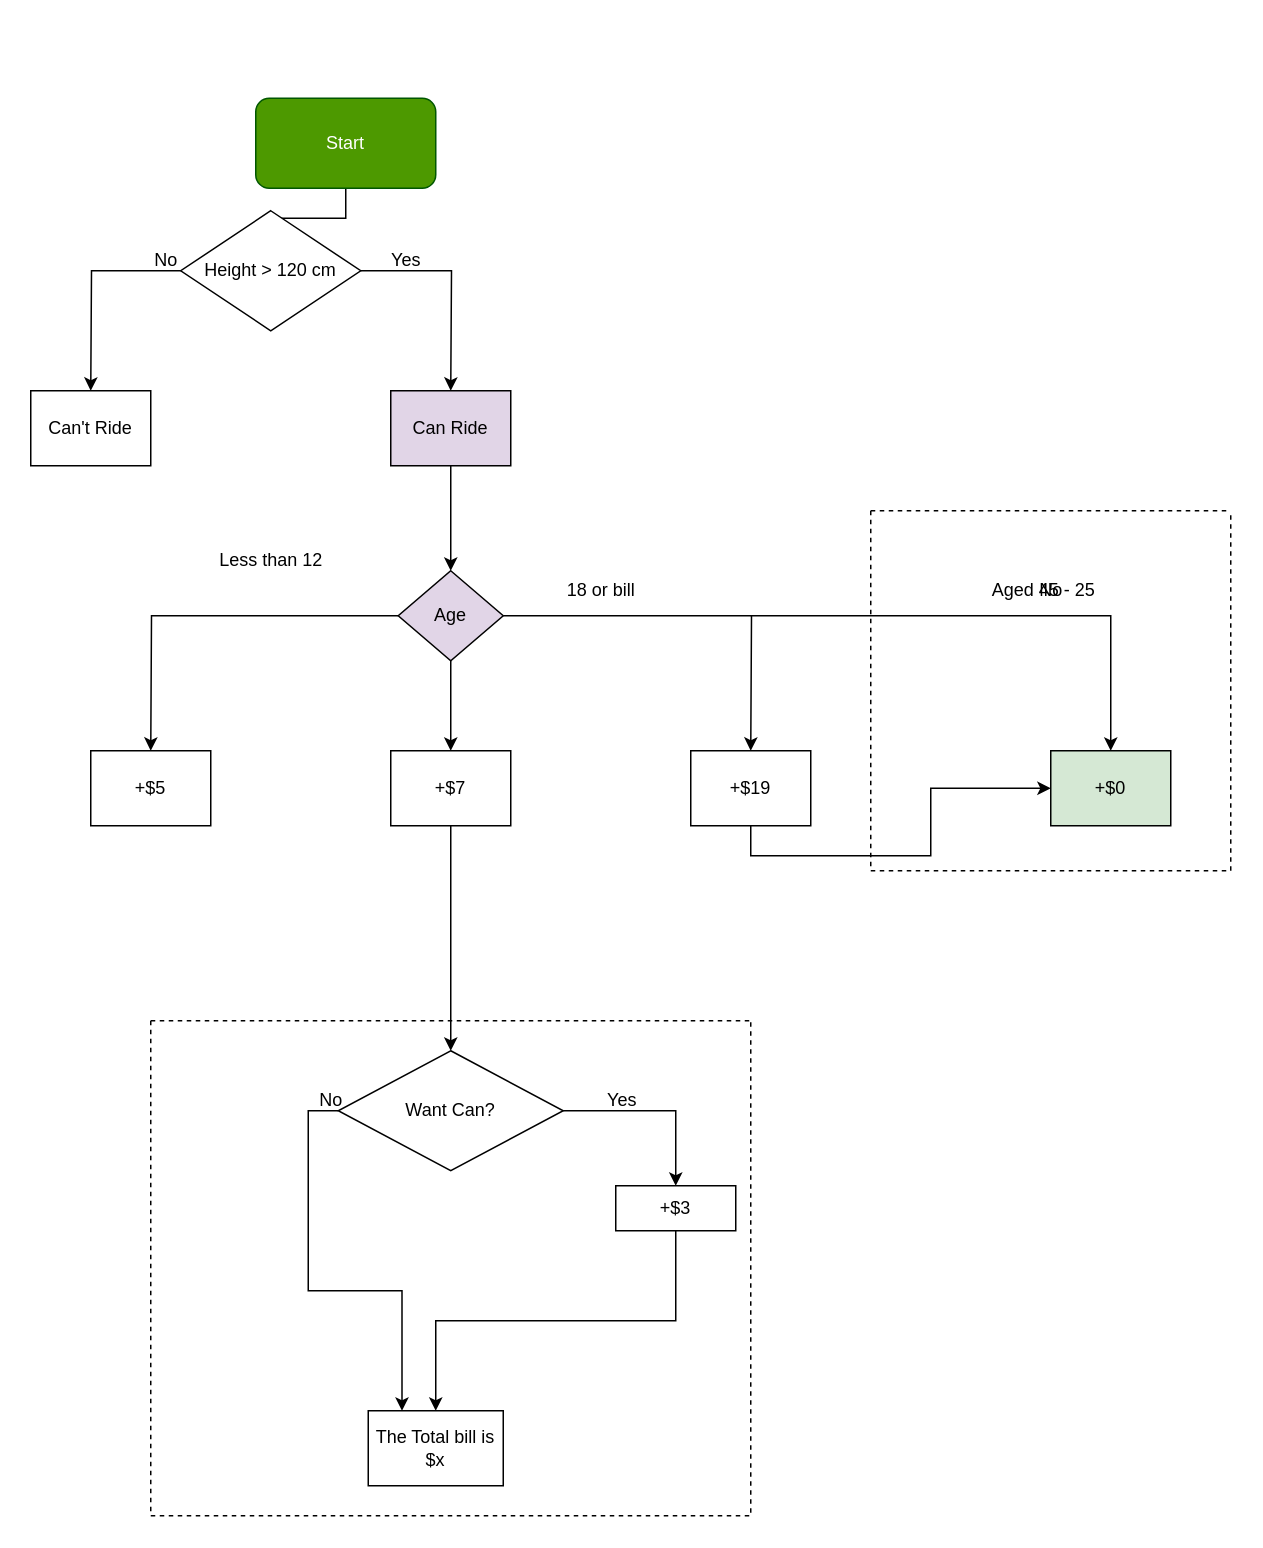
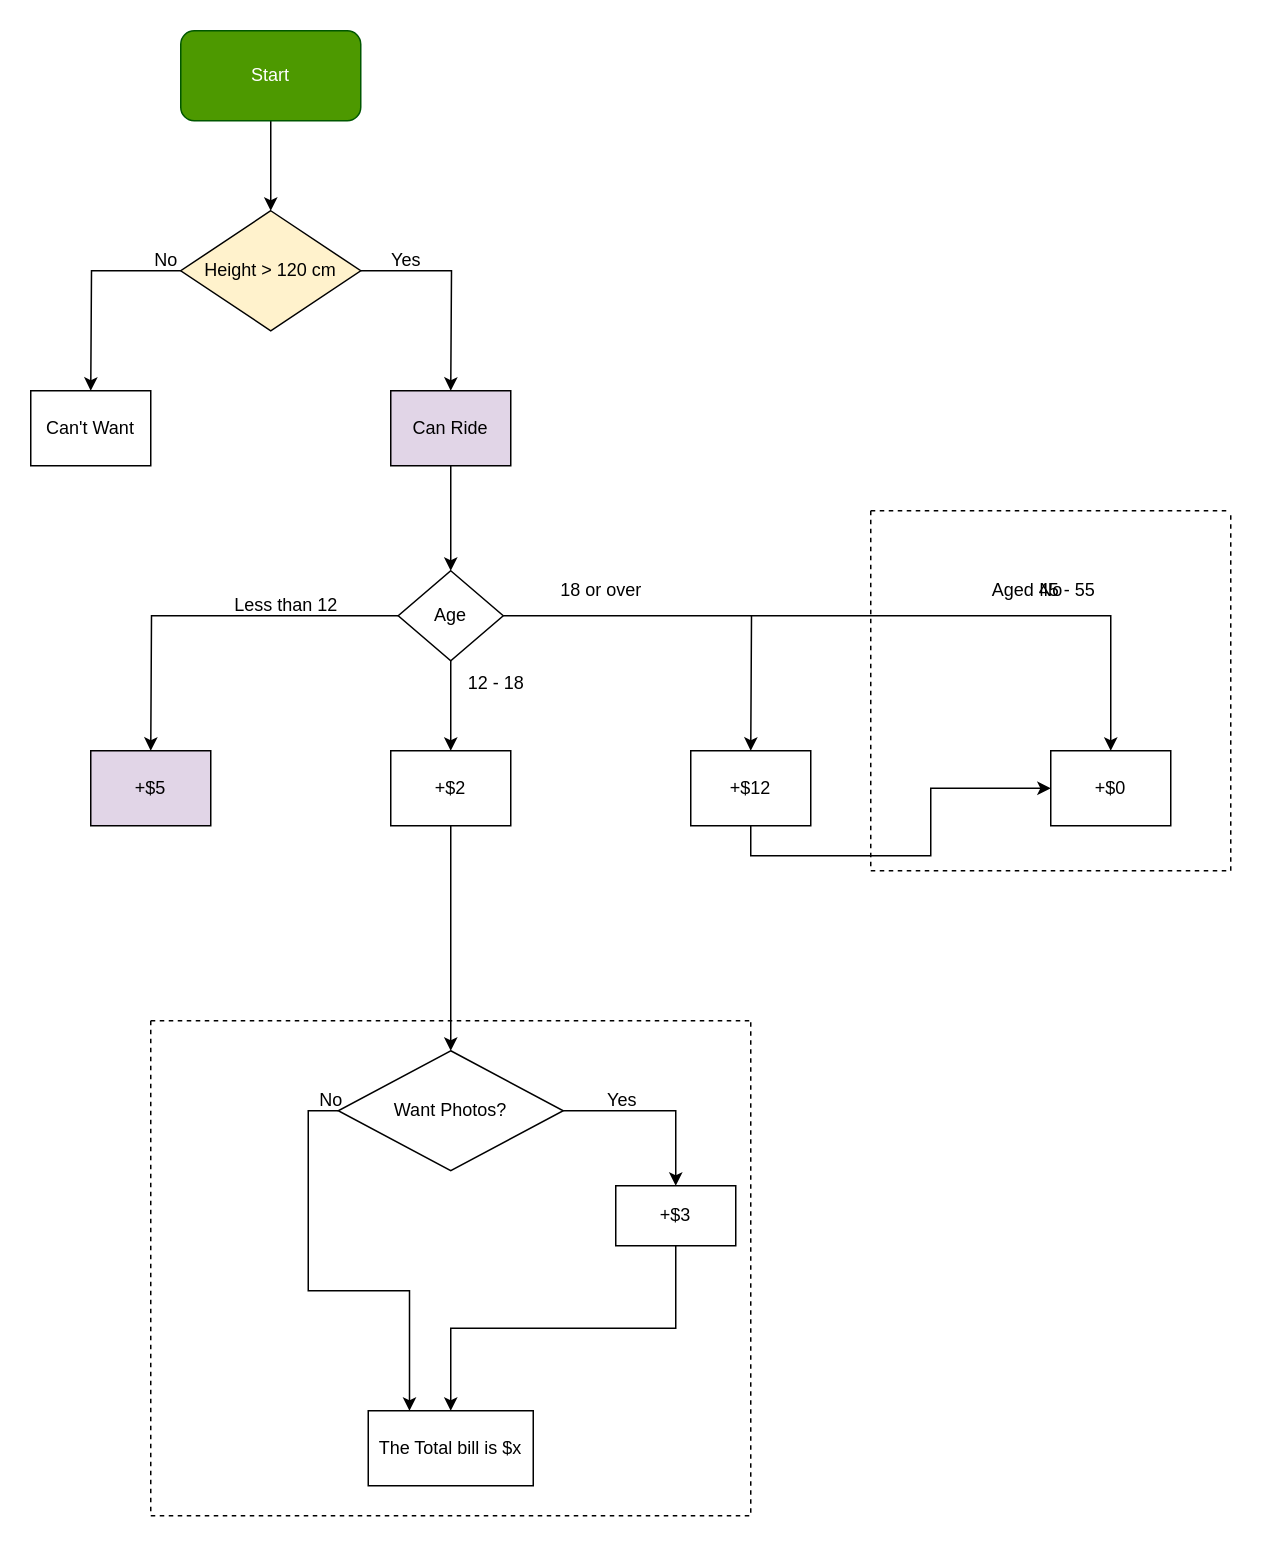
  <mxCell id="0" />
  <mxCell id="1" parent="0" />
  <mxCell id="2" style="edgeStyle=orthogonalEdgeStyle;rounded=0;orthogonalLoop=1;jettySize=auto;html=1;" parent="1" source="3" edge="1"><mxGeometry relative="1" as="geometry"><mxPoint x="180" y="140" as="targetPoint" /></mxGeometry></mxCell>
- <mxCell id="3" value="Start" style="rounded=1;whiteSpace=wrap;html=1;fillColor=#4D9900;fontColor=#ffffff;strokeColor=#005700;" parent="1" vertex="1"><mxGeometry x="170" y="65" width="120" height="60" as="geometry" /></mxCell>
+ <mxCell id="3" value="Start" style="rounded=1;whiteSpace=wrap;html=1;fillColor=#4D9900;fontColor=#ffffff;strokeColor=#005700;" parent="1" vertex="1"><mxGeometry x="120" y="20" width="120" height="60" as="geometry" /></mxCell>
  <mxCell id="4" style="edgeStyle=orthogonalEdgeStyle;rounded=0;orthogonalLoop=1;jettySize=auto;html=1;" parent="1" source="6" edge="1"><mxGeometry relative="1" as="geometry"><mxPoint x="60" y="260" as="targetPoint" /></mxGeometry></mxCell>
  <mxCell id="5" style="edgeStyle=orthogonalEdgeStyle;rounded=0;orthogonalLoop=1;jettySize=auto;html=1;exitX=1;exitY=0.5;exitDx=0;exitDy=0;" parent="1" source="6" edge="1"><mxGeometry relative="1" as="geometry"><mxPoint x="300" y="260" as="targetPoint" /></mxGeometry></mxCell>
- <mxCell id="6" value="Height &amp;gt; 120 cm" style="rhombus;whiteSpace=wrap;html=1;" parent="1" vertex="1"><mxGeometry x="120" y="140" width="120" height="80" as="geometry" /></mxCell>
- <mxCell id="7" value="Can't Ride" style="rounded=0;whiteSpace=wrap;html=1;" parent="1" vertex="1"><mxGeometry y="260" width="80" height="50" as="geometry" x="20" /></mxCell>
+ <mxCell id="6" value="Height &amp;gt; 120 cm" style="rhombus;whiteSpace=wrap;html=1;fillColor=#fff2cc;" parent="1" vertex="1"><mxGeometry x="120" y="140" width="120" height="80" as="geometry" /></mxCell>
+ <mxCell id="7" value="Can't Want" style="rounded=0;whiteSpace=wrap;html=1;" parent="1" vertex="1"><mxGeometry y="260" width="80" height="50" as="geometry" x="20" /></mxCell>
  <mxCell id="8" style="edgeStyle=orthogonalEdgeStyle;rounded=0;orthogonalLoop=1;jettySize=auto;html=1;exitX=0.5;exitY=1;exitDx=0;exitDy=0;" parent="1" source="9" edge="1"><mxGeometry relative="1" as="geometry"><mxPoint x="300" y="380" as="targetPoint" /></mxGeometry></mxCell>
  <mxCell id="9" value="Can&amp;nbsp;Ride" style="rounded=0;whiteSpace=wrap;html=1;fillColor=#e1d5e7;" parent="1" vertex="1"><mxGeometry x="260" y="260" width="80" height="50" as="geometry" /></mxCell>
  <mxCell id="10" style="edgeStyle=orthogonalEdgeStyle;rounded=0;orthogonalLoop=1;jettySize=auto;html=1;" parent="1" source="13" edge="1"><mxGeometry relative="1" as="geometry"><mxPoint x="300" y="500" as="targetPoint" /></mxGeometry></mxCell>
  <mxCell id="11" style="edgeStyle=orthogonalEdgeStyle;rounded=0;orthogonalLoop=1;jettySize=auto;html=1;exitX=0;exitY=0.5;exitDx=0;exitDy=0;" parent="1" source="13" edge="1"><mxGeometry relative="1" as="geometry"><mxPoint x="100" y="500" as="targetPoint" /></mxGeometry></mxCell>
  <mxCell id="12" style="edgeStyle=orthogonalEdgeStyle;rounded=0;orthogonalLoop=1;jettySize=auto;html=1;exitX=1;exitY=0.5;exitDx=0;exitDy=0;" parent="1" source="13" edge="1"><mxGeometry relative="1" as="geometry"><mxPoint x="500" y="500" as="targetPoint" /></mxGeometry></mxCell>
- <mxCell id="13" value="Age" style="rhombus;whiteSpace=wrap;html=1;fillColor=#e1d5e7;" parent="1" vertex="1"><mxGeometry x="265" y="380" width="70" height="60" as="geometry" /></mxCell>
+ <mxCell id="13" value="Age" style="rhombus;whiteSpace=wrap;html=1;" parent="1" vertex="1"><mxGeometry x="265" y="380" width="70" height="60" as="geometry" /></mxCell>
  <mxCell id="14" style="edgeStyle=orthogonalEdgeStyle;rounded=0;orthogonalLoop=1;jettySize=auto;html=1;" parent="1" source="15" edge="1"><mxGeometry relative="1" as="geometry"><mxPoint x="300" y="700" as="targetPoint" /></mxGeometry></mxCell>
- <mxCell id="15" value="+$7" style="rounded=0;whiteSpace=wrap;html=1;" parent="1" vertex="1"><mxGeometry x="260" y="500" width="80" height="50" as="geometry" /></mxCell>
- <mxCell id="16" value="+$5" style="rounded=0;whiteSpace=wrap;html=1;" parent="1" vertex="1"><mxGeometry x="60" y="500" width="80" height="50" as="geometry" /></mxCell>
+ <mxCell id="15" value="+$2" style="rounded=0;whiteSpace=wrap;html=1;" parent="1" vertex="1"><mxGeometry x="260" y="500" width="80" height="50" as="geometry" /></mxCell>
+ <mxCell id="16" value="+$5" style="rounded=0;whiteSpace=wrap;html=1;fillColor=#e1d5e7;" parent="1" vertex="1"><mxGeometry x="60" y="500" width="80" height="50" as="geometry" /></mxCell>
  <mxCell id="17" style="edgeStyle=orthogonalEdgeStyle;rounded=0;orthogonalLoop=1;jettySize=auto;html=1;exitX=0.5;exitY=1;exitDx=0;exitDy=0;" parent="1" source="18" target="34" edge="1"><mxGeometry relative="1" as="geometry" /></mxCell>
- <mxCell id="18" value="+$19" style="rounded=0;whiteSpace=wrap;html=1;" parent="1" vertex="1"><mxGeometry x="460" y="500" width="80" height="50" as="geometry" /></mxCell>
+ <mxCell id="18" value="+$12" style="rounded=0;whiteSpace=wrap;html=1;" parent="1" vertex="1"><mxGeometry x="460" y="500" width="80" height="50" as="geometry" /></mxCell>
  <mxCell id="19" style="edgeStyle=orthogonalEdgeStyle;rounded=0;orthogonalLoop=1;jettySize=auto;html=1;entryX=0.5;entryY=0;entryDx=0;entryDy=0;" parent="1" source="21" target="24" edge="1"><mxGeometry relative="1" as="geometry" /></mxCell>
  <mxCell id="20" style="edgeStyle=orthogonalEdgeStyle;rounded=0;orthogonalLoop=1;jettySize=auto;html=1;exitX=0;exitY=0.5;exitDx=0;exitDy=0;entryX=0.25;entryY=0;entryDx=0;entryDy=0;" parent="1" source="21" target="25" edge="1"><mxGeometry relative="1" as="geometry" /></mxCell>
- <mxCell id="21" value="Want Can?" style="rhombus;whiteSpace=wrap;html=1;fillColor=default;container=0;" parent="1" vertex="1"><mxGeometry x="225" y="700" width="150" height="80" as="geometry" /></mxCell>
+ <mxCell id="21" value="Want Photos?" style="rhombus;whiteSpace=wrap;html=1;fillColor=default;container=0;" parent="1" vertex="1"><mxGeometry x="225" y="700" width="150" height="80" as="geometry" /></mxCell>
  <mxCell id="22" value="" style="swimlane;startSize=0;swimlaneFillColor=none;glass=0;rounded=0;gradientColor=none;gradientDirection=radial;fillColor=default;fillStyle=auto;dashed=1;" parent="1" vertex="1"><mxGeometry x="100" y="680" width="400" height="330" as="geometry"><mxRectangle x="80" y="700" width="50" height="40" as="alternateBounds" /></mxGeometry></mxCell>
  <mxCell id="23" style="edgeStyle=orthogonalEdgeStyle;rounded=0;orthogonalLoop=1;jettySize=auto;html=1;exitX=0.5;exitY=1;exitDx=0;exitDy=0;entryX=0.5;entryY=0;entryDx=0;entryDy=0;" parent="22" source="24" target="25" edge="1"><mxGeometry relative="1" as="geometry" /></mxCell>
- <mxCell id="24" value="+$3" style="rounded=0;whiteSpace=wrap;html=1;" parent="22" vertex="1"><mxGeometry x="310" y="110" width="80" height="30" as="geometry" /></mxCell>
- <mxCell id="25" value="The Total bill is $x" style="rounded=0;whiteSpace=wrap;html=1;" parent="22" vertex="1"><mxGeometry x="145" y="260" width="90" height="50" as="geometry" /></mxCell>
+ <mxCell id="24" value="+$3" style="rounded=0;whiteSpace=wrap;html=1;" parent="22" vertex="1"><mxGeometry x="310" y="110" width="80" height="40" as="geometry" /></mxCell>
+ <mxCell id="25" value="The Total bill is $x" style="rounded=0;whiteSpace=wrap;html=1;" parent="22" vertex="1"><mxGeometry x="145" y="260" width="110" height="50" as="geometry" /></mxCell>
  <mxCell id="26" value="No" style="text;html=1;align=center;verticalAlign=middle;resizable=0;points=[];autosize=1;strokeColor=none;fillColor=none;" parent="22" vertex="1"><mxGeometry x="100" y="38" width="40" height="30" as="geometry" /></mxCell>
  <mxCell id="27" value="Yes" style="text;html=1;align=center;verticalAlign=middle;resizable=0;points=[];autosize=1;strokeColor=none;fillColor=none;" parent="22" vertex="1"><mxGeometry x="294" y="38" width="40" height="30" as="geometry" /></mxCell>
  <mxCell id="28" value="No" style="text;html=1;align=center;verticalAlign=middle;resizable=0;points=[];autosize=1;strokeColor=none;fillColor=none;" parent="1" vertex="1"><mxGeometry x="90" y="158" width="40" height="30" as="geometry" /></mxCell>
  <mxCell id="29" value="Yes" style="text;html=1;align=center;verticalAlign=middle;resizable=0;points=[];autosize=1;strokeColor=none;fillColor=none;" parent="1" vertex="1"><mxGeometry x="250" y="158" width="40" height="30" as="geometry" /></mxCell>
- <mxCell id="30" value="18 or bill" style="text;html=1;align=center;verticalAlign=middle;resizable=0;points=[];autosize=1;strokeColor=none;fillColor=none;" parent="1" vertex="1"><mxGeometry x="360" y="378" width="80" height="30" as="geometry" /></mxCell>
- <mxCell id="31" value="Less than 12" style="text;html=1;align=center;verticalAlign=middle;resizable=0;points=[];autosize=1;strokeColor=none;fillColor=none;" parent="1" vertex="1"><mxGeometry x="135" y="358" width="90" height="30" as="geometry" /></mxCell>
+ <mxCell id="30" value="18 or over" style="text;html=1;align=center;verticalAlign=middle;resizable=0;points=[];autosize=1;strokeColor=none;fillColor=none;" parent="1" vertex="1"><mxGeometry x="360" y="378" width="80" height="30" as="geometry" /></mxCell>
+ <mxCell id="31" value="Less than 12" style="text;html=1;align=center;verticalAlign=middle;resizable=0;points=[];autosize=1;strokeColor=none;fillColor=none;" parent="1" vertex="1"><mxGeometry x="145" y="388" width="90" height="30" as="geometry" /></mxCell>
+ <mxCell id="32" value="12 - 18" style="text;html=1;align=center;verticalAlign=middle;resizable=0;points=[];autosize=1;strokeColor=none;fillColor=none;" parent="1" vertex="1"><mxGeometry x="300" y="440" width="60" height="30" as="geometry" /></mxCell>
  <mxCell id="33" value="" style="endArrow=classic;html=1;rounded=0;" edge="1" parent="1"><mxGeometry width="50" height="50" relative="1" as="geometry"><mxPoint x="500" y="410" as="sourcePoint" /><mxPoint x="740" y="500" as="targetPoint" /><Array as="points"><mxPoint x="740" y="410" /></Array></mxGeometry></mxCell>
- <mxCell id="34" value="+$0" style="rounded=0;whiteSpace=wrap;html=1;fillColor=#d5e8d4;" vertex="1" parent="1"><mxGeometry x="700" y="500" width="80" height="50" as="geometry" /></mxCell>
- <mxCell id="35" value="Aged 45 - 25" style="text;html=1;align=center;verticalAlign=middle;resizable=0;points=[];autosize=1;strokeColor=none;fillColor=none;" vertex="1" parent="1"><mxGeometry x="650" y="378" width="90" height="30" as="geometry" /></mxCell>
+ <mxCell id="34" value="+$0" style="rounded=0;whiteSpace=wrap;html=1;" vertex="1" parent="1"><mxGeometry x="700" y="500" width="80" height="50" as="geometry" /></mxCell>
+ <mxCell id="35" value="Aged 45 - 55" style="text;html=1;align=center;verticalAlign=middle;resizable=0;points=[];autosize=1;strokeColor=none;fillColor=none;" vertex="1" parent="1"><mxGeometry x="650" y="378" width="90" height="30" as="geometry" /></mxCell>
  <mxCell id="36" value="" style="swimlane;startSize=0;swimlaneFillColor=none;glass=0;rounded=0;gradientColor=none;gradientDirection=radial;fillColor=default;fillStyle=auto;dashed=1;" vertex="1" parent="1"><mxGeometry x="580" y="340" width="240" height="240" as="geometry"><mxRectangle x="80" y="700" width="50" height="40" as="alternateBounds" /></mxGeometry></mxCell>
  <mxCell id="37" value="No" style="text;html=1;align=center;verticalAlign=middle;resizable=0;points=[];autosize=1;strokeColor=none;fillColor=none;" vertex="1" parent="36"><mxGeometry x="100" y="38" width="40" height="30" as="geometry" /></mxCell>
